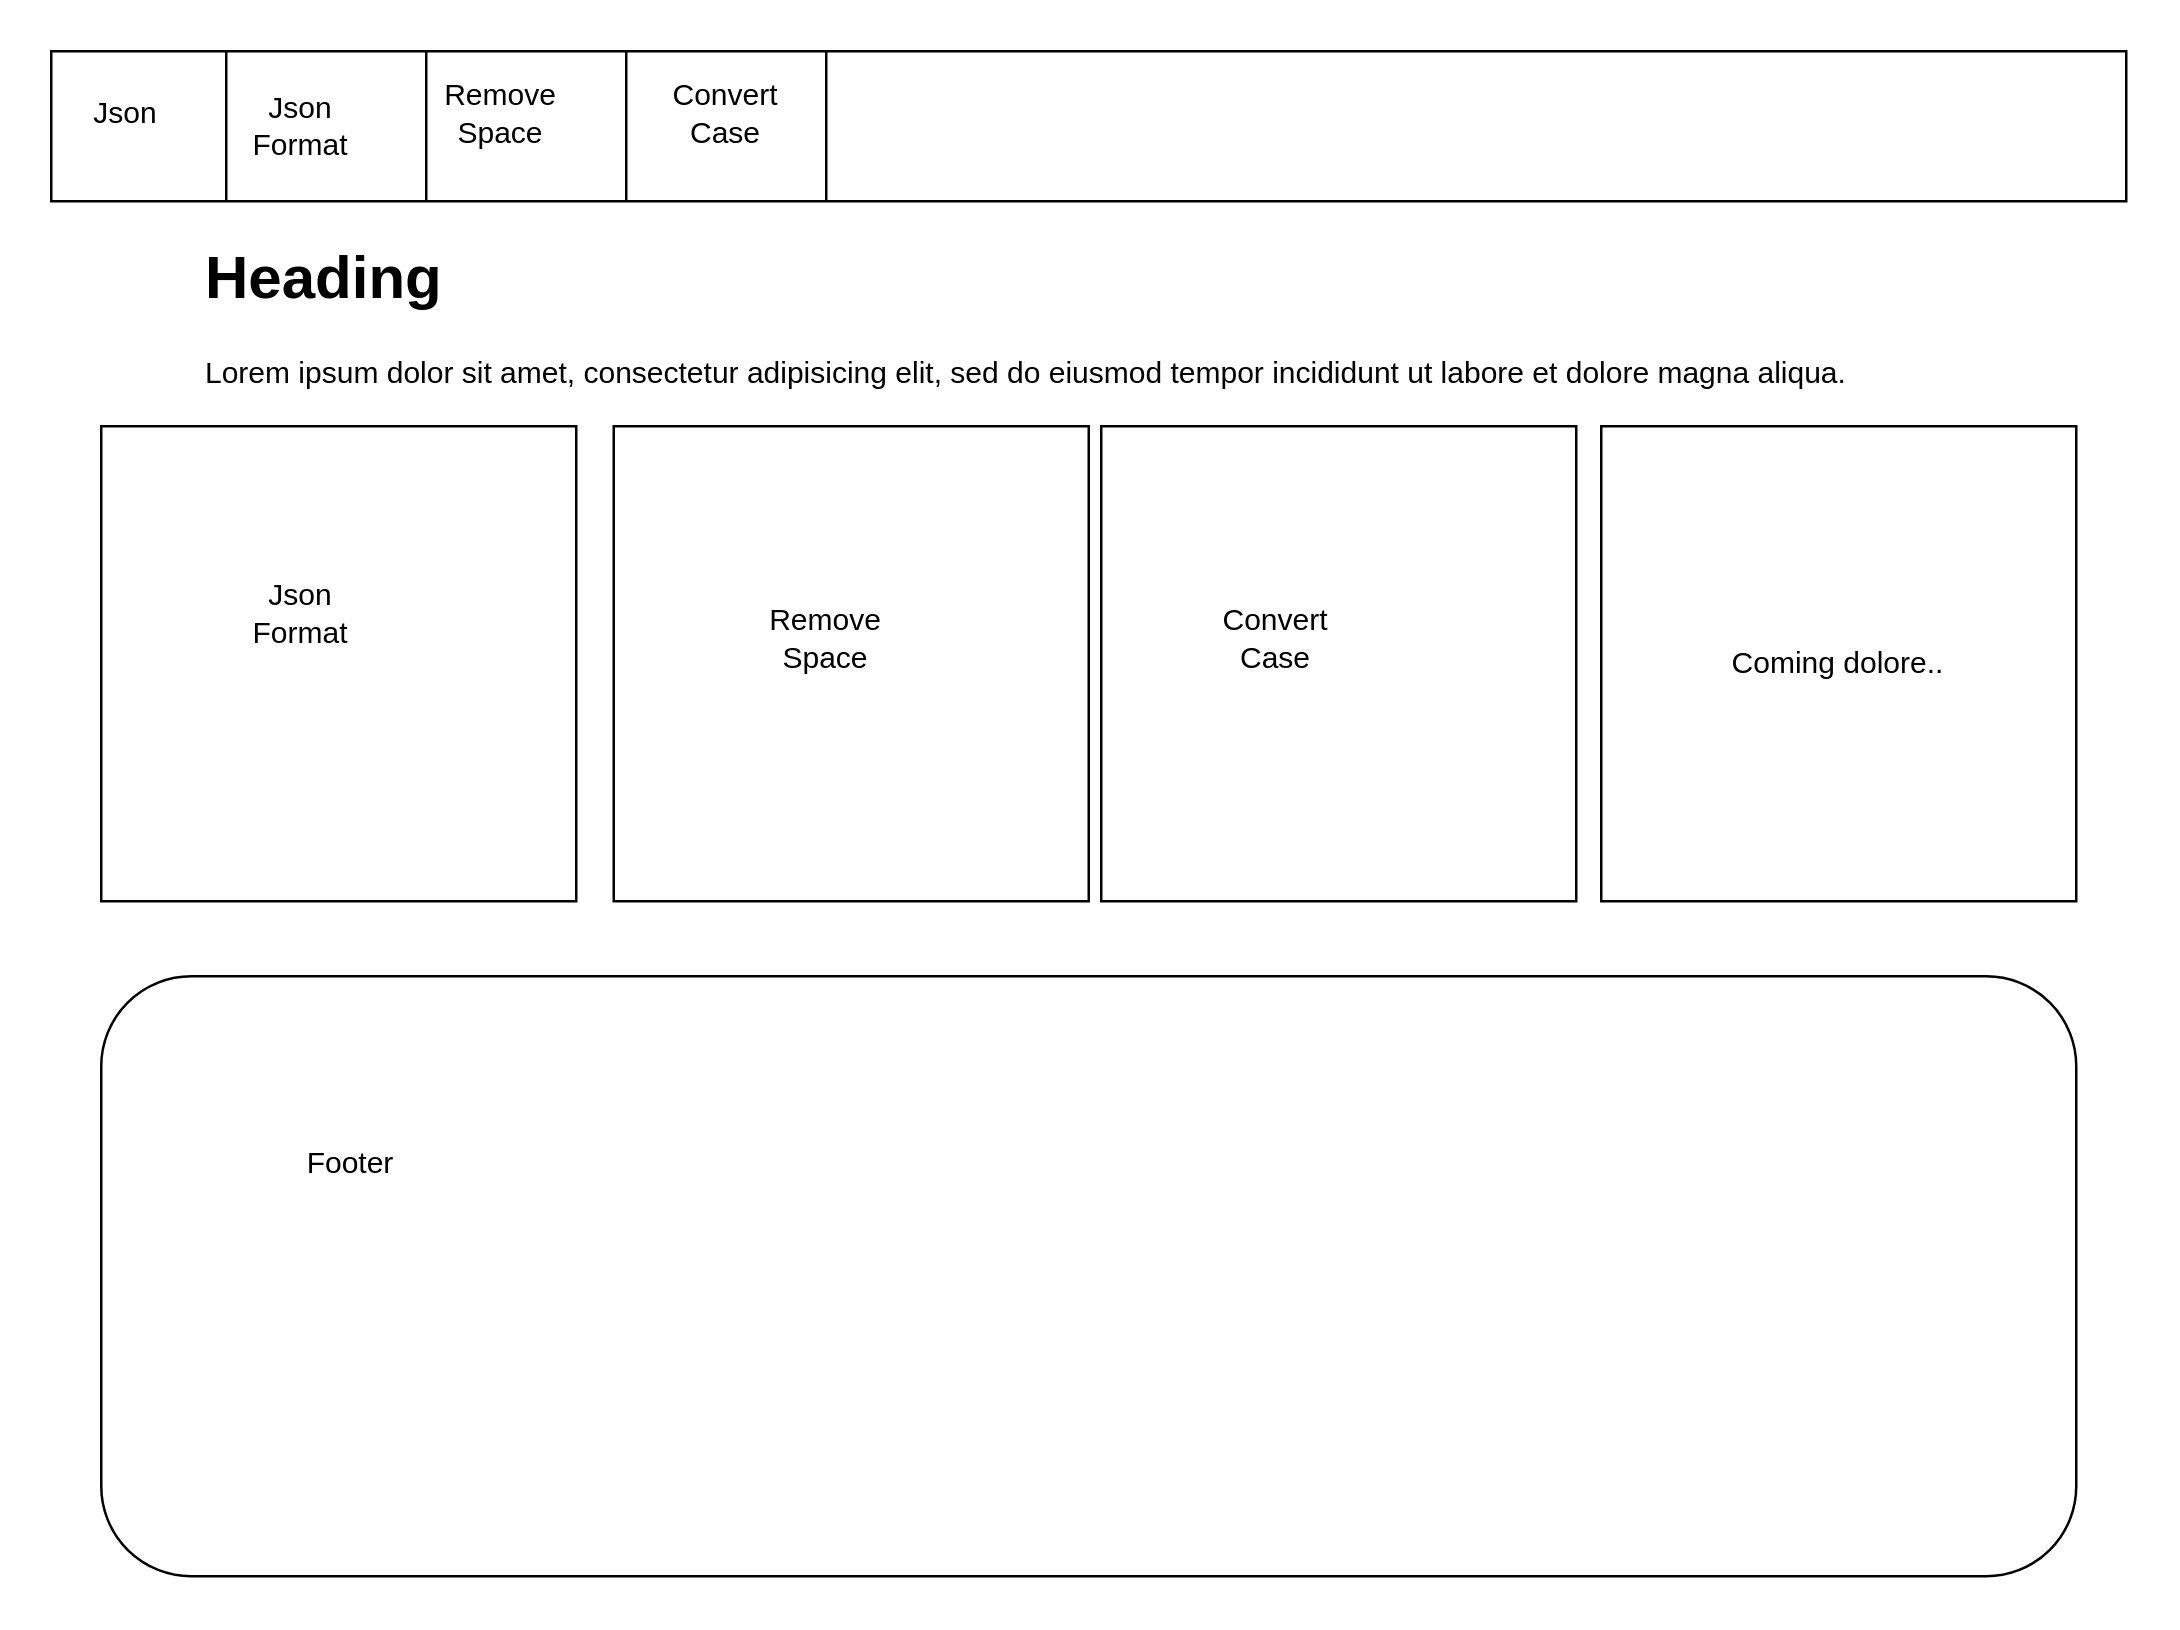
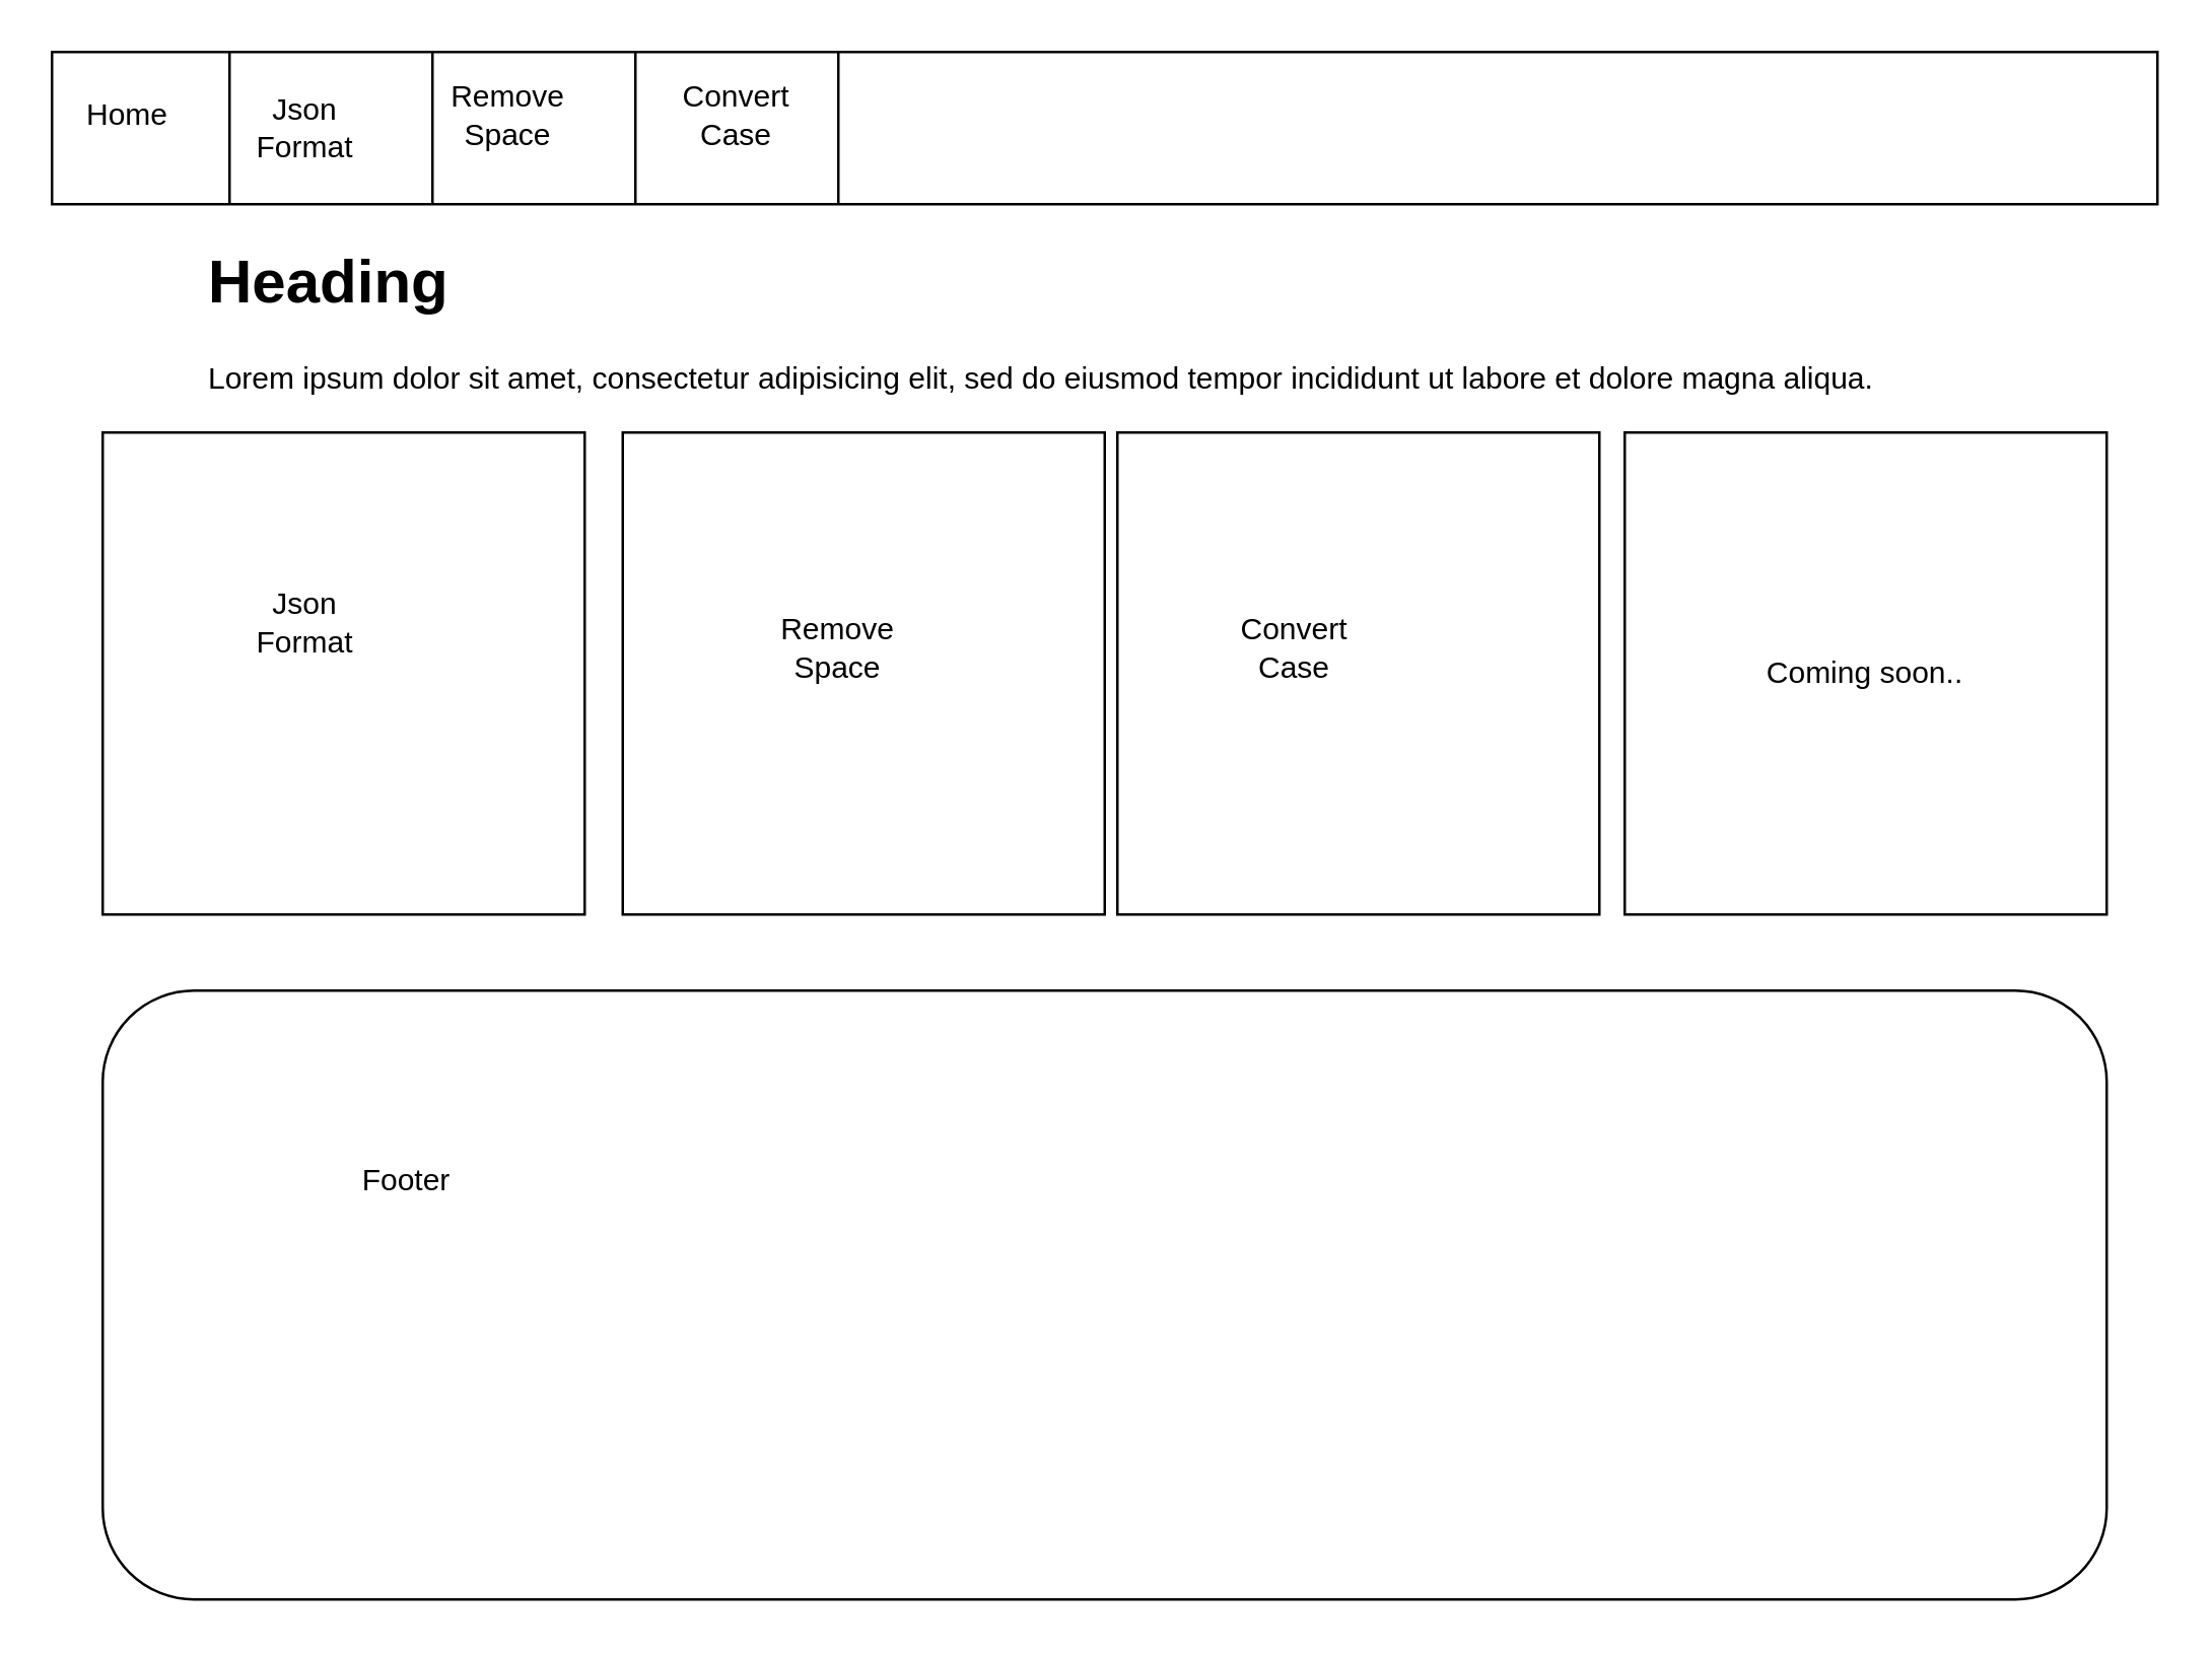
  <mxCell id="0" />
  <mxCell id="1" parent="0" />
  <mxCell id="2" value="" style="rounded=0;whiteSpace=wrap;html=1;" parent="1" vertex="1"><mxGeometry x="20" y="20" width="830" height="60" as="geometry" /></mxCell>
  <mxCell id="3" value="" style="whiteSpace=wrap;html=1;aspect=fixed;" parent="1" vertex="1"><mxGeometry x="40" y="170" width="190" height="190" as="geometry" /></mxCell>
  <mxCell id="4" value="" style="whiteSpace=wrap;html=1;aspect=fixed;" parent="1" vertex="1"><mxGeometry x="245" y="170" width="190" height="190" as="geometry" /></mxCell>
  <mxCell id="5" value="" style="whiteSpace=wrap;html=1;aspect=fixed;" parent="1" vertex="1"><mxGeometry x="440" y="170" width="190" height="190" as="geometry" /></mxCell>
- <mxCell id="6" value="Coming dolore.." style="whiteSpace=wrap;html=1;aspect=fixed;" parent="1" vertex="1"><mxGeometry x="640" y="170" width="190" height="190" as="geometry" /></mxCell>
+ <mxCell id="6" value="Coming soon.." style="whiteSpace=wrap;html=1;aspect=fixed;" parent="1" vertex="1"><mxGeometry x="640" y="170" width="190" height="190" as="geometry" /></mxCell>
  <mxCell id="7" value="&lt;h1 style=&quot;margin-top: 0px;&quot;&gt;Heading&lt;/h1&gt;&lt;p&gt;Lorem ipsum dolor sit amet, consectetur adipisicing elit, sed do eiusmod tempor incididunt ut labore et dolore magna aliqua.&lt;/p&gt;" style="text;html=1;whiteSpace=wrap;overflow=hidden;rounded=0;" parent="1" vertex="1"><mxGeometry x="80" y="90" width="740" height="120" as="geometry" /></mxCell>
  <mxCell id="8" value="" style="rounded=1;whiteSpace=wrap;html=1;" parent="1" vertex="1"><mxGeometry x="40" y="390" width="790" height="240" as="geometry" /></mxCell>
- <mxCell id="9" value="Footer" style="text;html=1;align=center;verticalAlign=middle;whiteSpace=wrap;rounded=0;" parent="1" vertex="1"><mxGeometry x="110" y="450" width="60" height="30" as="geometry" /></mxCell>
+ <mxCell id="9" value="Footer" style="text;html=1;align=center;verticalAlign=middle;whiteSpace=wrap;rounded=0;" parent="1" vertex="1"><mxGeometry x="130" y="450" width="60" height="30" as="geometry" /></mxCell>
  <mxCell id="10" value="" style="endArrow=none;html=1;rounded=0;" parent="1" edge="1"><mxGeometry width="50" height="50" relative="1" as="geometry"><mxPoint x="90" y="80" as="sourcePoint" /><mxPoint x="90" y="20" as="targetPoint" /><Array as="points"><mxPoint x="90" y="20" /></Array></mxGeometry></mxCell>
  <mxCell id="11" value="" style="endArrow=none;html=1;rounded=0;" parent="1" edge="1"><mxGeometry width="50" height="50" relative="1" as="geometry"><mxPoint x="170" y="80" as="sourcePoint" /><mxPoint x="170" y="20" as="targetPoint" /><Array as="points"><mxPoint x="170" y="20" /></Array></mxGeometry></mxCell>
  <mxCell id="12" value="" style="endArrow=none;html=1;rounded=0;" parent="1" edge="1"><mxGeometry width="50" height="50" relative="1" as="geometry"><mxPoint x="250" y="80" as="sourcePoint" /><mxPoint x="250" y="20" as="targetPoint" /><Array as="points"><mxPoint x="250" y="20" /></Array></mxGeometry></mxCell>
  <mxCell id="13" value="" style="endArrow=none;html=1;rounded=0;" parent="1" edge="1"><mxGeometry width="50" height="50" relative="1" as="geometry"><mxPoint x="330" y="80" as="sourcePoint" /><mxPoint x="330" y="20" as="targetPoint" /><Array as="points"><mxPoint x="330" y="20" /></Array></mxGeometry></mxCell>
- <mxCell id="14" value="Json" style="text;html=1;align=center;verticalAlign=middle;whiteSpace=wrap;rounded=0;" parent="1" vertex="1"><mxGeometry x="20" y="30" width="60" height="30" as="geometry" /></mxCell>
+ <mxCell id="14" value="Home" style="text;html=1;align=center;verticalAlign=middle;whiteSpace=wrap;rounded=0;" parent="1" vertex="1"><mxGeometry x="20" y="30" width="60" height="30" as="geometry" /></mxCell>
  <mxCell id="15" value="Json Format" style="text;html=1;align=center;verticalAlign=middle;whiteSpace=wrap;rounded=0;" parent="1" vertex="1"><mxGeometry x="90" y="35" width="60" height="30" as="geometry" /></mxCell>
  <mxCell id="16" value="Remove Space" style="text;html=1;align=center;verticalAlign=middle;whiteSpace=wrap;rounded=0;" parent="1" vertex="1"><mxGeometry x="170" y="30" width="60" height="30" as="geometry" /></mxCell>
  <mxCell id="17" value="Convert Case" style="text;html=1;align=center;verticalAlign=middle;whiteSpace=wrap;rounded=0;" parent="1" vertex="1"><mxGeometry x="260" y="30" width="60" height="30" as="geometry" /></mxCell>
  <mxCell id="18" value="Json Format" style="text;html=1;align=center;verticalAlign=middle;whiteSpace=wrap;rounded=0;" parent="1" vertex="1"><mxGeometry x="90" y="230" width="60" height="30" as="geometry" /></mxCell>
  <mxCell id="19" value="Remove Space" style="text;html=1;align=center;verticalAlign=middle;whiteSpace=wrap;rounded=0;" parent="1" vertex="1"><mxGeometry x="300" y="240" width="60" height="30" as="geometry" /></mxCell>
  <mxCell id="20" value="Convert Case" style="text;html=1;align=center;verticalAlign=middle;whiteSpace=wrap;rounded=0;" parent="1" vertex="1"><mxGeometry x="480" y="240" width="60" height="30" as="geometry" /></mxCell>
